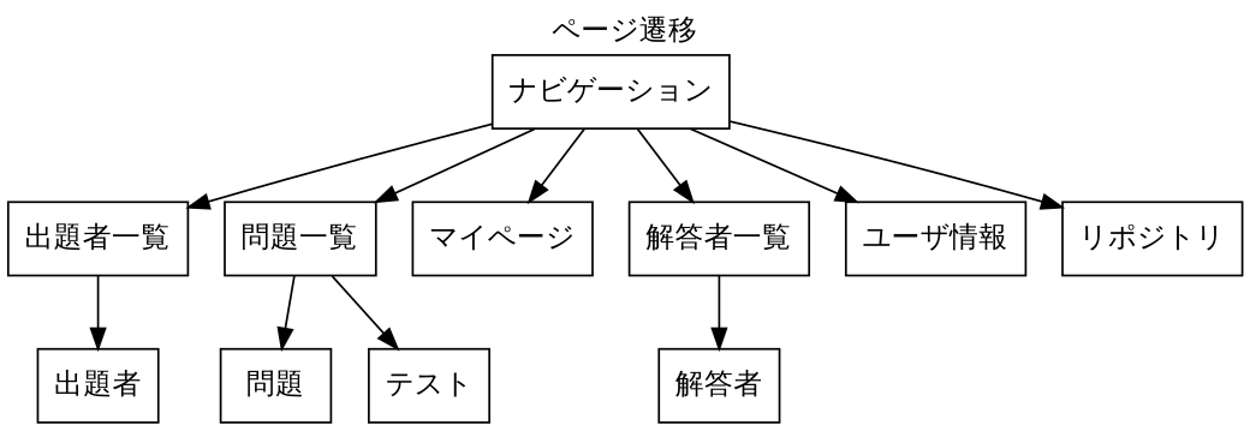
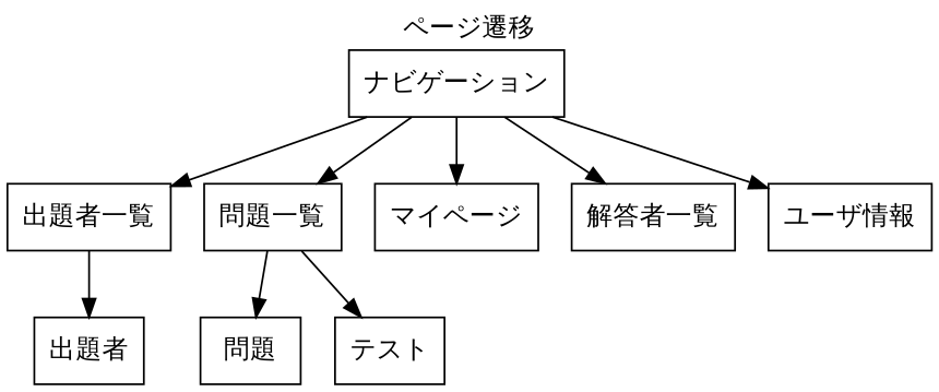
  digraph {
    fontname=Ubuntu
    label="ページ遷移"
    labelloc=t
    node [fontname=Ubuntu shape=box]
    edge [fontname=Ubuntu]
    n1 [label="出題者一覧"]
    n2 [label="問題一覧"]
    n3 [label="出題者"]
    n4 [label="問題"]
    n5 [label="テスト"]
    n6 [label="ナビゲーション"]
    n7 [label="マイページ"]
    n8 [label="解答者一覧"]
    n9 [label="ユーザ情報"]
-   n10 [label="リポジトリ"]
-   n11 [label="解答者"]
    subgraph sub_1 {
      rank=same
      n1
      n2
    }
    subgraph sub_2 {
      rank=same
      n3
      n4
    }
    n1 -> n3
    n2 -> n4
    n2 -> n5
    n6 -> n1
    n6 -> n2
    n6 -> n7
    n6 -> n8
    n6 -> n9
-   n6 -> n10
-   n8 -> n11
  }
